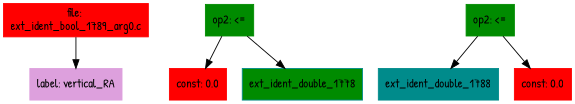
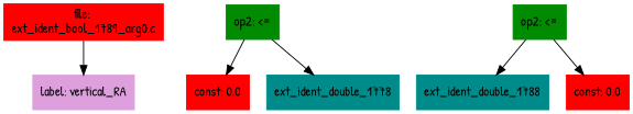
  digraph {
    fontname="Patrick Hand"
    node [color=green4 fontname="Patrick Hand" shape=box style=filled]
    edge [fontname="Patrick Hand"]
    n1 [color=red label="file: \next_ident_bool_1789_arg0.c"]
    n2 [color=plum label="label: vertical_RA"]
    n3 [label="op2: <="]
    n4 [color=red1 label="const: 0.0"]
-   n5 [color=cyan4 label=ext_ident_double_1778 fillcolor=green4]
+   n5 [color=cyan4 label=ext_ident_double_1778]
    n6 [label="op2: <="]
    n7 [color=cyan4 label=ext_ident_double_1788]
    n8 [color=red1 label="const: 0.0"]
    n1 -> n2
    n3 -> n4
    n3 -> n5
    n6 -> n7
    n6 -> n8
  }
